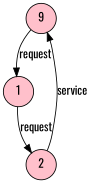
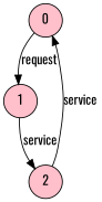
  digraph {
    fontname=Oswald
    rankdir=TB
    node [fillcolor=pink fontname=Oswald shape=circle style=filled]
    edge [fontname=Oswald]
-   0 [label=9]
+   0
    1
    2
    0 -> 1 [label=request]
-   1 -> 2 [label=request]
+   1 -> 2 [label=service]
    2 -> 0 [label=service]
  }
